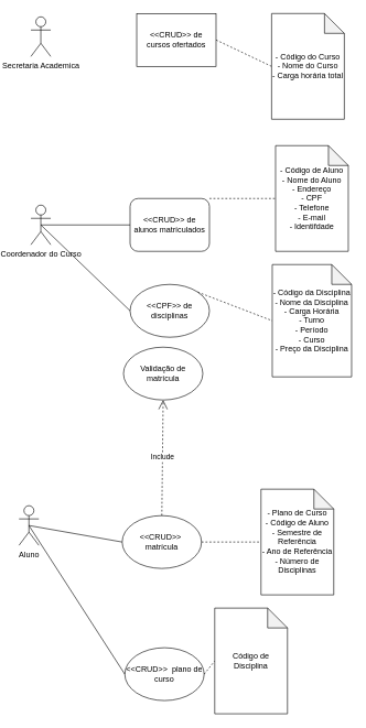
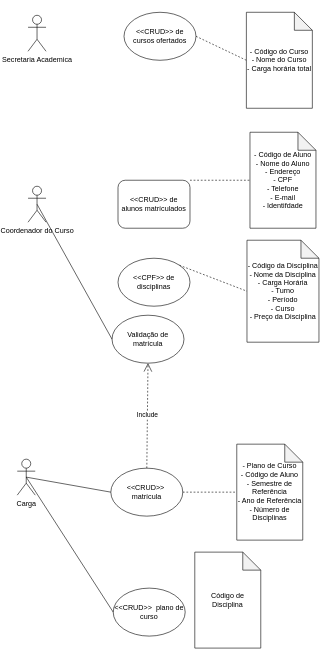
  <mxCell id="0" />
  <mxCell id="1" parent="0" />
  <mxCell id="2" value="Coordenador do Curso" style="shape=umlActor;verticalLabelPosition=bottom;verticalAlign=top;html=1;outlineConnect=0;" vertex="1" parent="1"><mxGeometry x="38" y="310" width="30" height="60" as="geometry" /></mxCell>
  <mxCell id="3" value="&amp;lt;&amp;lt;CRUD&amp;gt;&amp;gt; de alunos matrículados" style="whiteSpace=wrap;html=1;rounded=1;" vertex="1" parent="1"><mxGeometry x="188" y="300" width="120" height="80" as="geometry" /></mxCell>
  <mxCell id="4" value="Secretaria Academica" style="shape=umlActor;verticalLabelPosition=bottom;verticalAlign=top;html=1;outlineConnect=0;" vertex="1" parent="1"><mxGeometry x="38" y="25" width="30" height="60" as="geometry" /></mxCell>
- <mxCell id="5" value="" style="endArrow=none;html=1;rounded=0;exitX=0.5;exitY=0.5;exitDx=0;exitDy=0;exitPerimeter=0;entryX=0;entryY=0.5;entryDx=0;entryDy=0;" edge="1" parent="1" source="2" target="3"><mxGeometry width="50" height="50" relative="1" as="geometry"><mxPoint x="108" y="290" as="sourcePoint" /><mxPoint x="158" y="240" as="targetPoint" /></mxGeometry></mxCell>
  <mxCell id="6" value="" style="endArrow=none;dashed=1;html=1;rounded=0;exitX=1;exitY=0;exitDx=0;exitDy=0;entryX=0;entryY=0.5;entryDx=0;entryDy=0;entryPerimeter=0;" edge="1" parent="1" source="3" target="7"><mxGeometry width="50" height="50" relative="1" as="geometry"><mxPoint x="408" y="290" as="sourcePoint" /><mxPoint x="408" y="300" as="targetPoint" /></mxGeometry></mxCell>
  <mxCell id="7" value="- Código de Aluno&lt;br&gt;- Nome do Aluno&lt;br&gt;- Endereço&lt;br&gt;- CPF&lt;br&gt;- Telefone&lt;br&gt;- E-mail&lt;br&gt;- Identifdade" style="shape=note;whiteSpace=wrap;html=1;backgroundOutline=1;darkOpacity=0.05;" vertex="1" parent="1"><mxGeometry x="408" y="220" width="110" height="160" as="geometry" /></mxCell>
  <mxCell id="8" value="&amp;lt;&amp;lt;CPF&amp;gt;&amp;gt; de disciplinas" style="ellipse;whiteSpace=wrap;html=1;" vertex="1" parent="1"><mxGeometry x="188" y="430" width="120" height="80" as="geometry" /></mxCell>
  <mxCell id="9" value="" style="endArrow=none;dashed=1;html=1;rounded=0;exitX=1;exitY=0;exitDx=0;exitDy=0;entryX=0;entryY=0.5;entryDx=0;entryDy=0;entryPerimeter=0;" edge="1" parent="1" source="8" target="10"><mxGeometry width="50" height="50" relative="1" as="geometry"><mxPoint x="418" y="470" as="sourcePoint" /><mxPoint x="418" y="480" as="targetPoint" /></mxGeometry></mxCell>
  <mxCell id="10" value="- Código da Disciplina&lt;br&gt;- Nome da Disciplina&lt;br&gt;- Carga Horária&lt;br&gt;- Turno&lt;br&gt;- Período&lt;br&gt;- Curso&lt;br&gt;- Preço da Disciplina" style="shape=note;whiteSpace=wrap;html=1;backgroundOutline=1;darkOpacity=0.05;" vertex="1" parent="1"><mxGeometry x="403" y="400" width="120" height="170" as="geometry" /></mxCell>
- <mxCell id="11" value="" style="endArrow=none;html=1;rounded=0;exitX=0.5;exitY=0.5;exitDx=0;exitDy=0;exitPerimeter=0;entryX=0;entryY=0.5;entryDx=0;entryDy=0;" edge="1" parent="1" source="2" target="8"><mxGeometry width="50" height="50" relative="1" as="geometry"><mxPoint x="38" y="460" as="sourcePoint" /><mxPoint x="173" y="460" as="targetPoint" /></mxGeometry></mxCell>
- <mxCell id="12" value="&amp;lt;&amp;lt;CRUD&amp;gt;&amp;gt; de cursos ofertados" style="whiteSpace=wrap;html=1;rounded=0;" vertex="1" parent="1"><mxGeometry x="198" y="20" width="120" height="80" as="geometry" /></mxCell>
+ <mxCell id="12" value="&amp;lt;&amp;lt;CRUD&amp;gt;&amp;gt; de cursos ofertados" style="ellipse;whiteSpace=wrap;html=1;" vertex="1" parent="1"><mxGeometry x="198" y="20" width="120" height="80" as="geometry" /></mxCell>
  <mxCell id="13" value="" style="endArrow=none;dashed=1;html=1;rounded=0;exitX=1;exitY=0.5;exitDx=0;exitDy=0;entryX=0;entryY=0.5;entryDx=0;entryDy=0;entryPerimeter=0;" edge="1" parent="1" source="12" target="14"><mxGeometry width="50" height="50" relative="1" as="geometry"><mxPoint x="444" y="55" as="sourcePoint" /><mxPoint x="444" y="65" as="targetPoint" /></mxGeometry></mxCell>
  <mxCell id="14" value="- Código do Curso&lt;br&gt;- Nome do Curso&lt;br&gt;- Carga horária total" style="shape=note;whiteSpace=wrap;html=1;backgroundOutline=1;darkOpacity=0.05;" vertex="1" parent="1"><mxGeometry x="402" y="20" width="110" height="160" as="geometry" /></mxCell>
- <mxCell id="15" value="Aluno" style="shape=umlActor;verticalLabelPosition=bottom;verticalAlign=top;html=1;outlineConnect=0;" vertex="1" parent="1"><mxGeometry x="20" y="765" width="30" height="60" as="geometry" /></mxCell>
+ <mxCell id="15" value="Carga" style="shape=umlActor;verticalLabelPosition=bottom;verticalAlign=top;html=1;outlineConnect=0;" vertex="1" parent="1"><mxGeometry x="20" y="765" width="30" height="60" as="geometry" /></mxCell>
  <mxCell id="16" value="&amp;lt;&amp;lt;CRUD&amp;gt;&amp;gt;&amp;nbsp; plano de curso" style="ellipse;whiteSpace=wrap;html=1;" vertex="1" parent="1"><mxGeometry x="180" y="980" width="120" height="80" as="geometry" /></mxCell>
  <mxCell id="17" value="" style="endArrow=none;html=1;rounded=0;exitX=0.5;exitY=0.5;exitDx=0;exitDy=0;exitPerimeter=0;entryX=0;entryY=0.5;entryDx=0;entryDy=0;" edge="1" parent="1" source="15" target="16"><mxGeometry width="50" height="50" relative="1" as="geometry"><mxPoint x="71" y="845" as="sourcePoint" /><mxPoint x="176" y="745" as="targetPoint" /></mxGeometry></mxCell>
- <mxCell id="18" value="" style="endArrow=none;dashed=1;html=1;rounded=0;exitX=1;exitY=0.5;exitDx=0;exitDy=0;entryX=0;entryY=0.5;entryDx=0;entryDy=0;entryPerimeter=0;" edge="1" parent="1" source="16" target="19"><mxGeometry width="50" height="50" relative="1" as="geometry"><mxPoint x="426" y="795" as="sourcePoint" /><mxPoint x="426" y="805" as="targetPoint" /></mxGeometry></mxCell>
  <mxCell id="19" value="Código de Disciplina" style="shape=note;whiteSpace=wrap;html=1;backgroundOutline=1;darkOpacity=0.05;" vertex="1" parent="1"><mxGeometry x="316" y="920" width="110" height="160" as="geometry" /></mxCell>
  <mxCell id="20" value="&amp;lt;&amp;lt;CRUD&amp;gt;&amp;gt;&amp;nbsp; matrícula" style="ellipse;whiteSpace=wrap;html=1;" vertex="1" parent="1"><mxGeometry x="176" y="780" width="120" height="80" as="geometry" /></mxCell>
  <mxCell id="21" value="" style="endArrow=none;html=1;rounded=0;exitX=0.5;exitY=0.5;exitDx=0;exitDy=0;exitPerimeter=0;entryX=0;entryY=0.5;entryDx=0;entryDy=0;" edge="1" parent="1" source="15" target="20"><mxGeometry width="50" height="50" relative="1" as="geometry"><mxPoint x="-313" y="867.5" as="sourcePoint" /><mxPoint x="225" y="765" as="targetPoint" /></mxGeometry></mxCell>
  <mxCell id="22" value="" style="endArrow=none;dashed=1;html=1;rounded=0;exitX=1;exitY=0.5;exitDx=0;exitDy=0;entryX=0;entryY=0.5;entryDx=0;entryDy=0;entryPerimeter=0;" edge="1" parent="1" source="20" target="23"><mxGeometry width="50" height="50" relative="1" as="geometry"><mxPoint x="422" y="815" as="sourcePoint" /><mxPoint x="422" y="825" as="targetPoint" /></mxGeometry></mxCell>
  <mxCell id="23" value="- Plano de Curso&lt;br&gt;- Código de Aluno&lt;br&gt;- Semestre de Referência&lt;br&gt;- Ano de Referência&lt;br&gt;- Número de Disciplinas" style="shape=note;whiteSpace=wrap;html=1;backgroundOutline=1;darkOpacity=0.05;" vertex="1" parent="1"><mxGeometry x="386" y="740" width="110" height="160" as="geometry" /></mxCell>
  <mxCell id="24" value="Include" style="endArrow=open;endSize=12;dashed=1;html=1;rounded=0;entryX=0.5;entryY=1;entryDx=0;entryDy=0;exitX=0.5;exitY=0;exitDx=0;exitDy=0;" edge="1" parent="1" source="20" target="25"><mxGeometry width="160" relative="1" as="geometry"><mxPoint x="255" y="720" as="sourcePoint" /><mxPoint x="251" y="620" as="targetPoint" /></mxGeometry></mxCell>
  <mxCell id="25" value="Validação de matrícula" style="ellipse;whiteSpace=wrap;html=1;" vertex="1" parent="1"><mxGeometry x="178" y="525" width="120" height="80" as="geometry" /></mxCell>
+ <mxCell id="26" value="" style="endArrow=none;html=1;rounded=0;exitX=0.5;exitY=0.5;exitDx=0;exitDy=0;exitPerimeter=0;entryX=0;entryY=0.5;entryDx=0;entryDy=0;" edge="1" parent="1" target="25" source="2"><mxGeometry width="50" height="50" relative="1" as="geometry"><mxPoint x="43" y="575" as="sourcePoint" /><mxPoint x="184" y="525" as="targetPoint" /></mxGeometry></mxCell>
